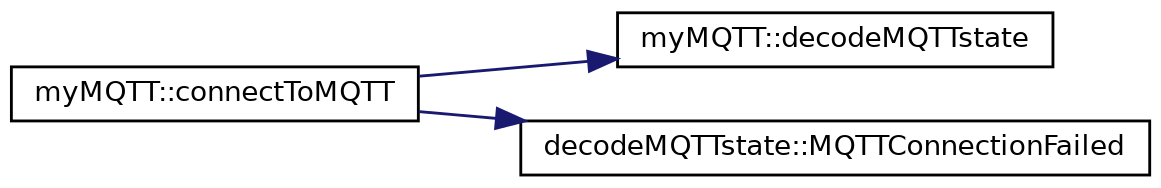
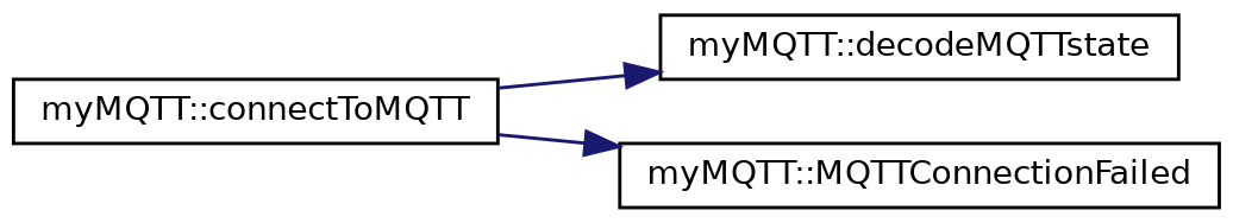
  digraph {
    rankdir=LR
    node [color=black fillcolor=white fontname=Helvetica fontsize=10 shape=record style=filled]
    edge [color=midnightblue fontname=Helvetica fontsize=10 labelfontname=Helvetica labelfontsize=10 style=solid]
    n1 [height=0.2 label="myMQTT::connectToMQTT" width=0.4]
    n2 [height=0.2 label="myMQTT::decodeMQTTstate" width=0.4]
-   n3 [height=0.2 label="decodeMQTTstate::MQTTConnectionFailed" width=0.4]
+   n3 [height=0.2 label="myMQTT::MQTTConnectionFailed" width=0.4]
    n1 -> n2
    n1 -> n3
  }
